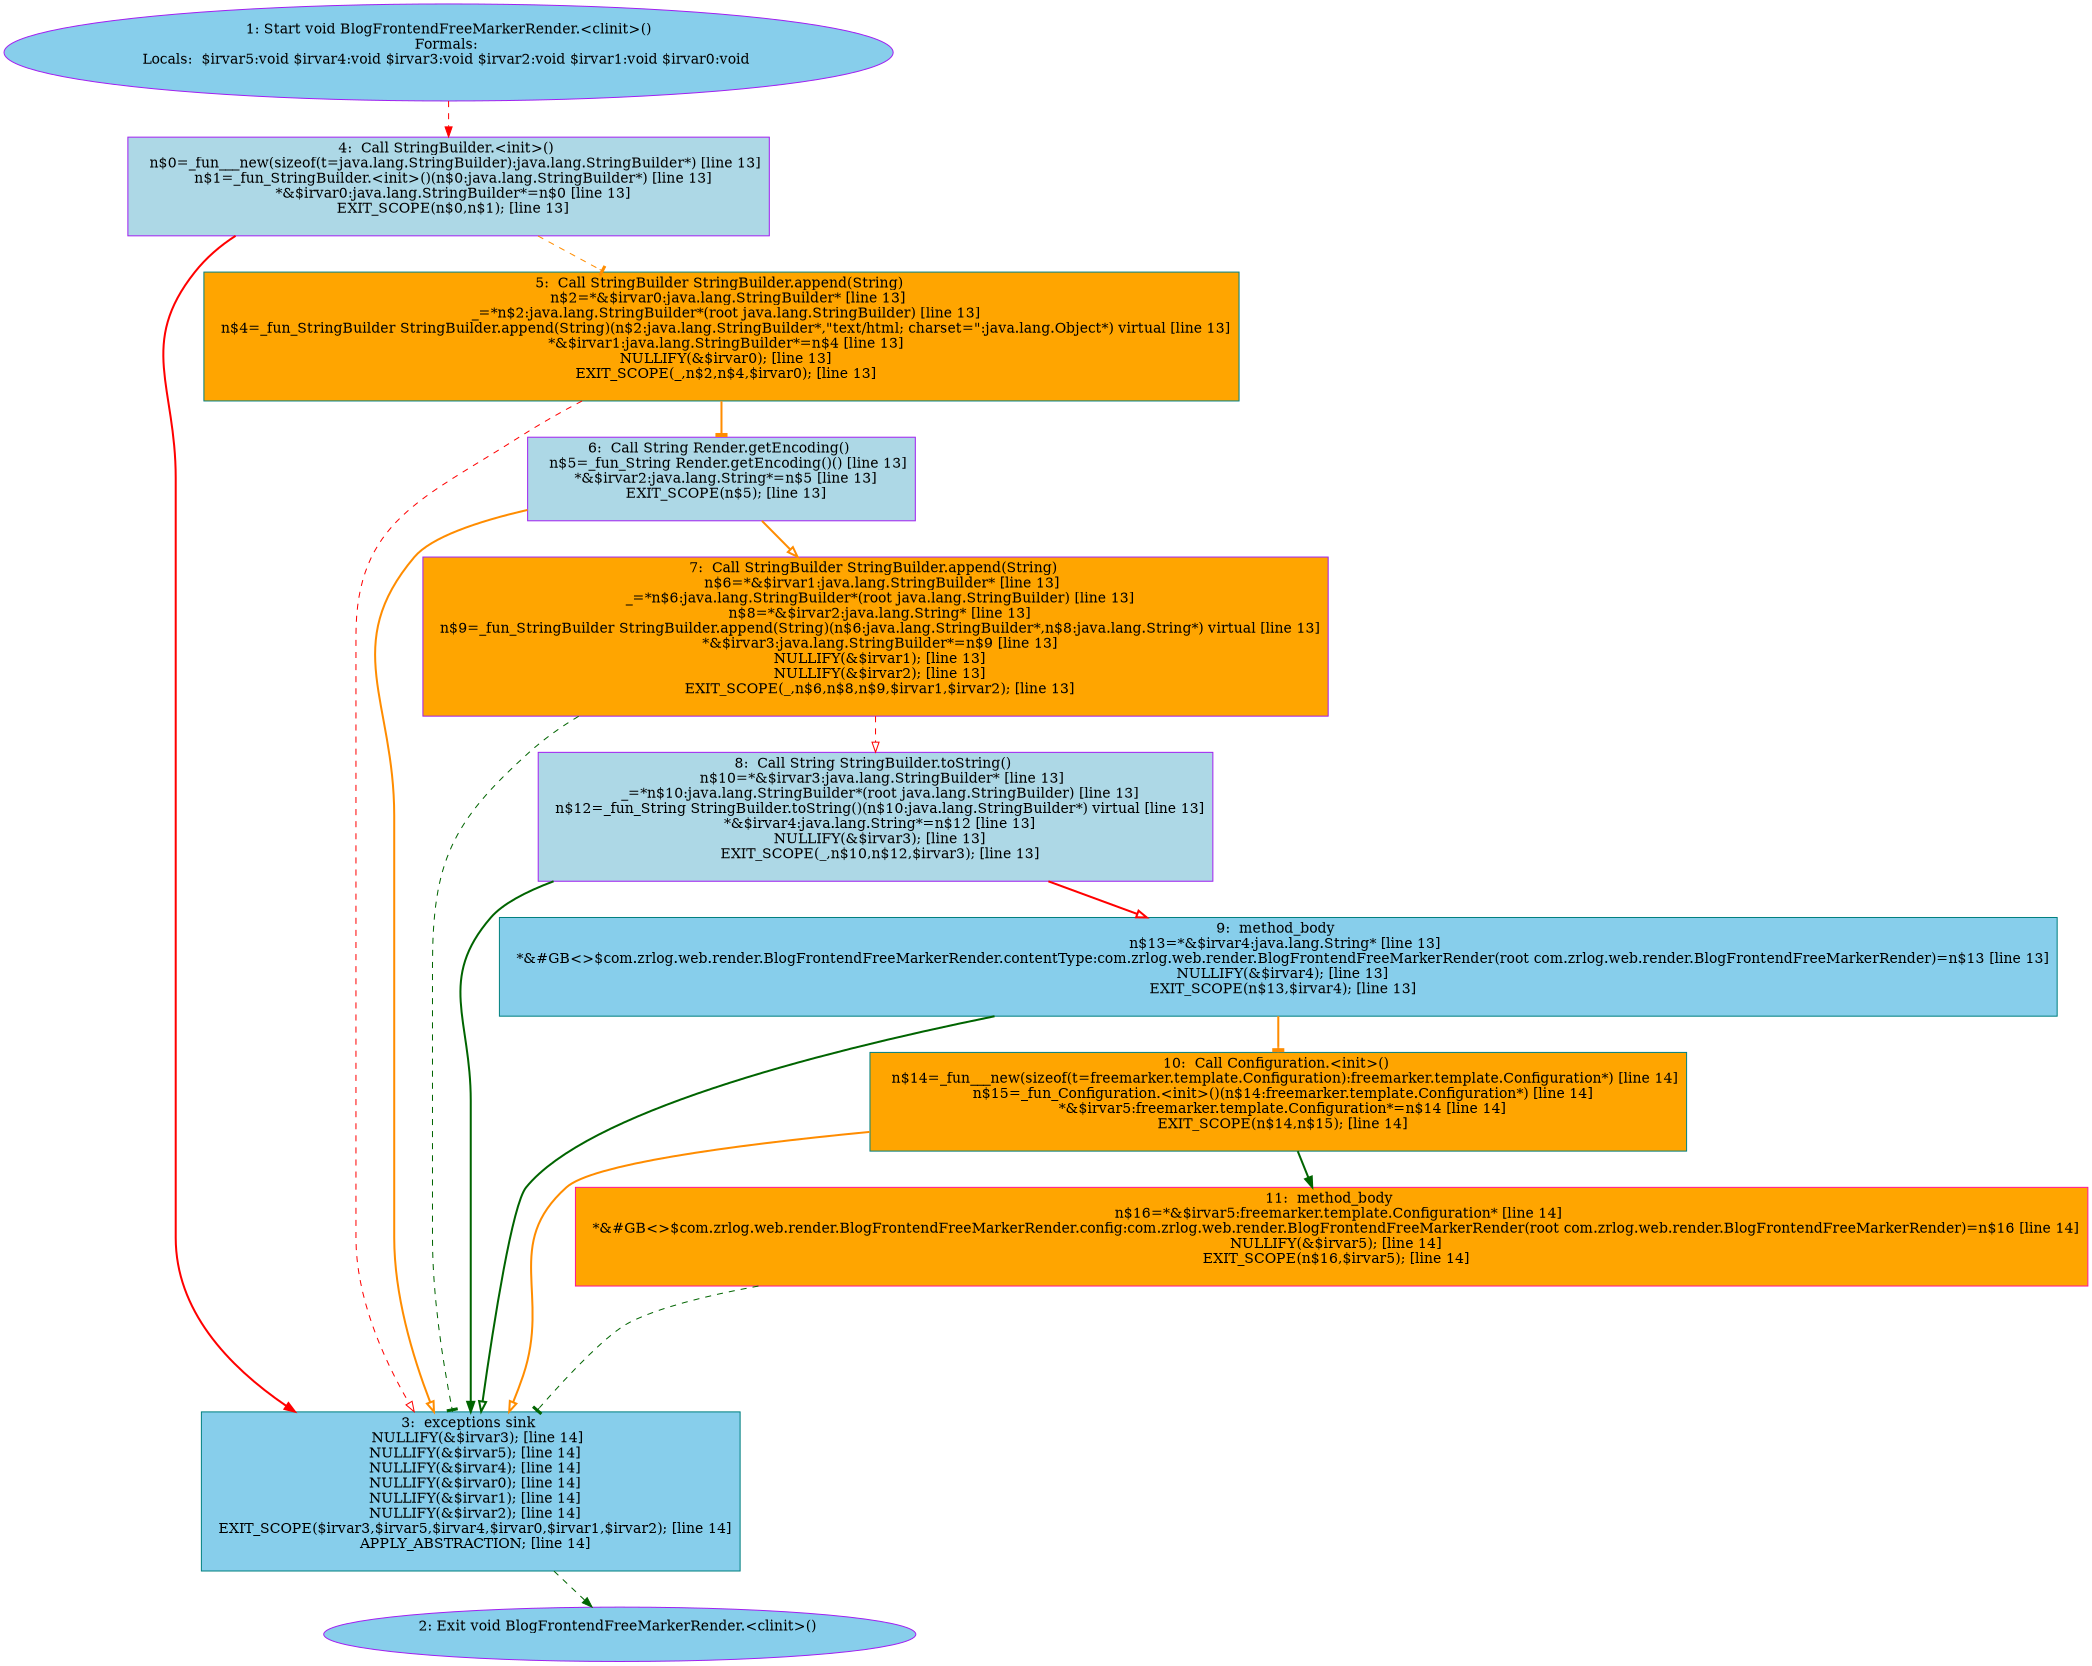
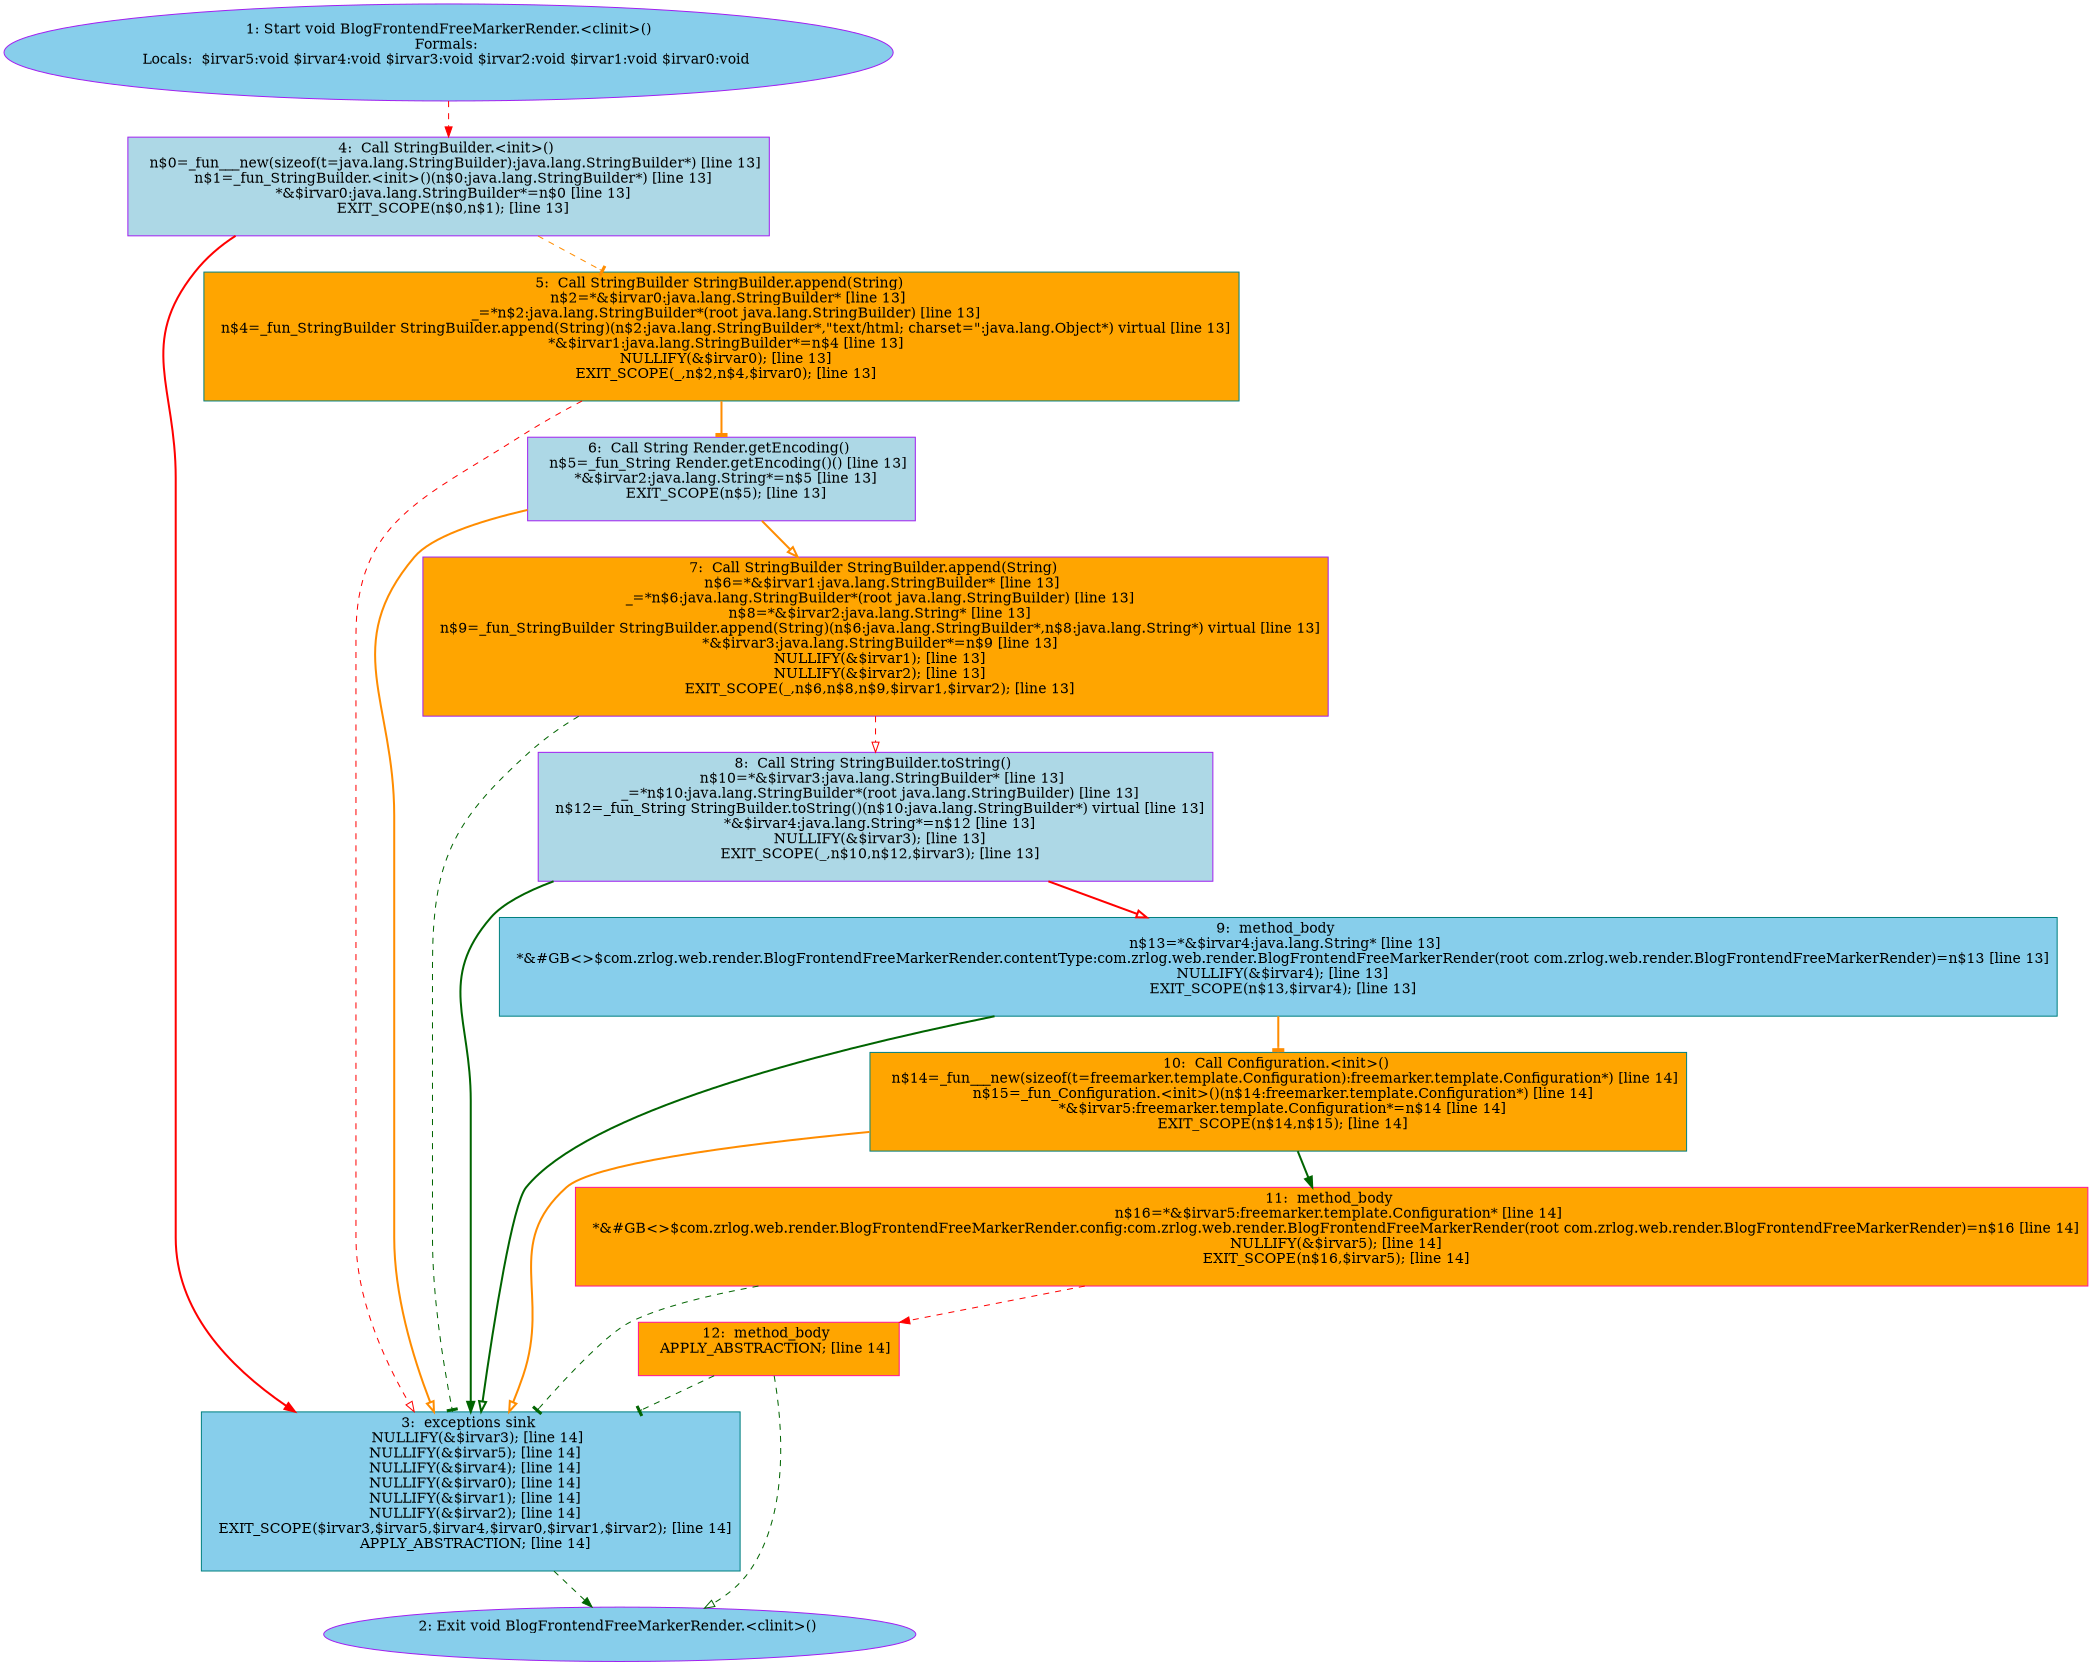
  digraph {
    node [color=purple style=filled fillcolor=orange shape=box]
    edge [color=darkgreen style=dashed arrowhead=onormal]
    n1 [label="1: Start void BlogFrontendFreeMarkerRender.<clinit>()\nFormals: \nLocals:  $irvar5:void $irvar4:void $irvar3:void $irvar2:void $irvar1:void $irvar0:void \n  " fillcolor=skyblue shape=""]
    n2 [label="4:  Call StringBuilder.<init>() \n   n$0=_fun___new(sizeof(t=java.lang.StringBuilder):java.lang.StringBuilder*) [line 13]\n  n$1=_fun_StringBuilder.<init>()(n$0:java.lang.StringBuilder*) [line 13]\n  *&$irvar0:java.lang.StringBuilder*=n$0 [line 13]\n  EXIT_SCOPE(n$0,n$1); [line 13]\n " fillcolor=lightblue]
    n3 [label="3:  exceptions sink \n   NULLIFY(&$irvar3); [line 14]\n  NULLIFY(&$irvar5); [line 14]\n  NULLIFY(&$irvar4); [line 14]\n  NULLIFY(&$irvar0); [line 14]\n  NULLIFY(&$irvar1); [line 14]\n  NULLIFY(&$irvar2); [line 14]\n  EXIT_SCOPE($irvar3,$irvar5,$irvar4,$irvar0,$irvar1,$irvar2); [line 14]\n  APPLY_ABSTRACTION; [line 14]\n " fillcolor=skyblue color=teal]
    n4 [label="5:  Call StringBuilder StringBuilder.append(String) \n   n$2=*&$irvar0:java.lang.StringBuilder* [line 13]\n  _=*n$2:java.lang.StringBuilder*(root java.lang.StringBuilder) [line 13]\n  n$4=_fun_StringBuilder StringBuilder.append(String)(n$2:java.lang.StringBuilder*,\"text/html; charset=\":java.lang.Object*) virtual [line 13]\n  *&$irvar1:java.lang.StringBuilder*=n$4 [line 13]\n  NULLIFY(&$irvar0); [line 13]\n  EXIT_SCOPE(_,n$2,n$4,$irvar0); [line 13]\n " color=teal]
    n5 [label="2: Exit void BlogFrontendFreeMarkerRender.<clinit>() \n  " fillcolor=skyblue shape=""]
    n6 [label="6:  Call String Render.getEncoding() \n   n$5=_fun_String Render.getEncoding()() [line 13]\n  *&$irvar2:java.lang.String*=n$5 [line 13]\n  EXIT_SCOPE(n$5); [line 13]\n " fillcolor=lightblue]
    n7 [label="7:  Call StringBuilder StringBuilder.append(String) \n   n$6=*&$irvar1:java.lang.StringBuilder* [line 13]\n  _=*n$6:java.lang.StringBuilder*(root java.lang.StringBuilder) [line 13]\n  n$8=*&$irvar2:java.lang.String* [line 13]\n  n$9=_fun_StringBuilder StringBuilder.append(String)(n$6:java.lang.StringBuilder*,n$8:java.lang.String*) virtual [line 13]\n  *&$irvar3:java.lang.StringBuilder*=n$9 [line 13]\n  NULLIFY(&$irvar1); [line 13]\n  NULLIFY(&$irvar2); [line 13]\n  EXIT_SCOPE(_,n$6,n$8,n$9,$irvar1,$irvar2); [line 13]\n "]
    n8 [label="8:  Call String StringBuilder.toString() \n   n$10=*&$irvar3:java.lang.StringBuilder* [line 13]\n  _=*n$10:java.lang.StringBuilder*(root java.lang.StringBuilder) [line 13]\n  n$12=_fun_String StringBuilder.toString()(n$10:java.lang.StringBuilder*) virtual [line 13]\n  *&$irvar4:java.lang.String*=n$12 [line 13]\n  NULLIFY(&$irvar3); [line 13]\n  EXIT_SCOPE(_,n$10,n$12,$irvar3); [line 13]\n " fillcolor=lightblue]
    n9 [label="9:  method_body \n   n$13=*&$irvar4:java.lang.String* [line 13]\n  *&#GB<>$com.zrlog.web.render.BlogFrontendFreeMarkerRender.contentType:com.zrlog.web.render.BlogFrontendFreeMarkerRender(root com.zrlog.web.render.BlogFrontendFreeMarkerRender)=n$13 [line 13]\n  NULLIFY(&$irvar4); [line 13]\n  EXIT_SCOPE(n$13,$irvar4); [line 13]\n " fillcolor=skyblue color=teal]
    n10 [label="10:  Call Configuration.<init>() \n   n$14=_fun___new(sizeof(t=freemarker.template.Configuration):freemarker.template.Configuration*) [line 14]\n  n$15=_fun_Configuration.<init>()(n$14:freemarker.template.Configuration*) [line 14]\n  *&$irvar5:freemarker.template.Configuration*=n$14 [line 14]\n  EXIT_SCOPE(n$14,n$15); [line 14]\n " color=teal]
    n11 [label="11:  method_body \n   n$16=*&$irvar5:freemarker.template.Configuration* [line 14]\n  *&#GB<>$com.zrlog.web.render.BlogFrontendFreeMarkerRender.config:com.zrlog.web.render.BlogFrontendFreeMarkerRender(root com.zrlog.web.render.BlogFrontendFreeMarkerRender)=n$16 [line 14]\n  NULLIFY(&$irvar5); [line 14]\n  EXIT_SCOPE(n$16,$irvar5); [line 14]\n " color=deeppink]
+   n12 [label="12:  method_body \n   APPLY_ABSTRACTION; [line 14]\n " color=deeppink]
    n1 -> n2 [color=red arrowhead=normal]
    n2 -> n3 [color=red style=bold arrowhead=normal]
    n2 -> n4 [color=darkorange arrowhead=tee]
    n3 -> n5 [arrowhead=normal]
    n4 -> n3 [color=red]
    n4 -> n6 [color=darkorange style=bold arrowhead=tee]
    n6 -> n3 [color=darkorange style=bold]
    n6 -> n7 [color=darkorange style=bold]
    n7 -> n3 [arrowhead=tee]
    n7 -> n8 [color=red]
    n8 -> n3 [style=bold arrowhead=normal]
    n8 -> n9 [color=red style=bold]
    n9 -> n3 [style=bold]
    n9 -> n10 [color=darkorange style=bold arrowhead=tee]
    n10 -> n3 [color=darkorange style=bold]
    n10 -> n11 [style=bold arrowhead=normal]
    n11 -> n3 [arrowhead=tee]
+   n11 -> n12 [color=red arrowhead=normal]
+   n12 -> n3 [arrowhead=tee]
+   n12 -> n5
  }
